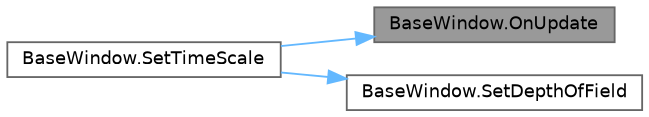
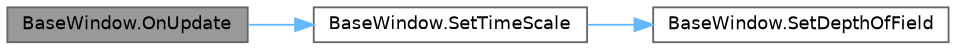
  digraph {
    rankdir=LR
    node [color=grey40 fillcolor=white fontname=Helvetica fontsize=10 shape=box style=filled]
    edge [color=steelblue1 fontname=Helvetica fontsize=10 labelfontname=Helvetica labelfontsize=10 style=solid]
    n1 [color=gray40 fillcolor=grey60 fontcolor=black height=0.2 label="BaseWindow.OnUpdate" width=0.4]
    n2 [height=0.2 label="BaseWindow.SetTimeScale" width=0.4]
    n3 [height=0.2 label="BaseWindow.SetDepthOfField" width=0.4]
-   n2 -> n1
+   n1 -> n2
    n2 -> n3
  }
